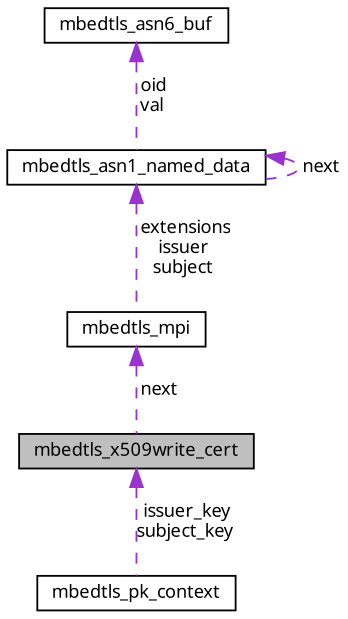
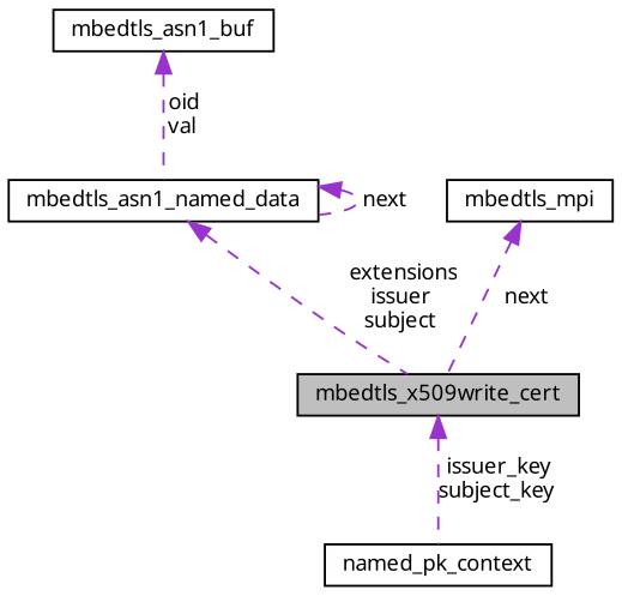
  digraph {
    fontname="Noto Sans"
    node [color=black fontname="Noto Sans" fontsize=10 shape=record]
    edge [color=darkorchid3 dir=back fontname="Noto Sans" fontsize=10 labelfontname=Helvetica labelfontsize=10 style=dashed]
    n1 [fillcolor=grey75 fontcolor=black height=0.2 label=mbedtls_x509write_cert style=filled width=0.4]
-   n2 [height=0.2 label=mbedtls_pk_context width=0.4]
+   n2 [height=0.2 label=named_pk_context width=0.4]
    n3 [height=0.2 label=mbedtls_asn1_named_data width=0.4]
-   n4 [height=0.2 label=mbedtls_asn6_buf width=0.4]
+   n4 [height=0.2 label=mbedtls_asn1_buf width=0.4]
    n5 [height=0.2 label=mbedtls_mpi width=0.4]
    n1 -> n2 [label=" issuer_key\nsubject_key"]
-   n3 -> n5 [label=" extensions\nissuer\nsubject"]
+   n3 -> n1 [label=" extensions\nissuer\nsubject"]
    n3 -> n3 [label=" next"]
    n4 -> n3 [label=" oid\nval"]
    n5 -> n1 [label=" next"]
  }
